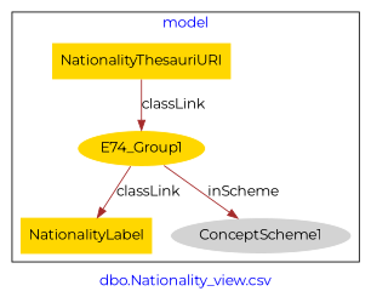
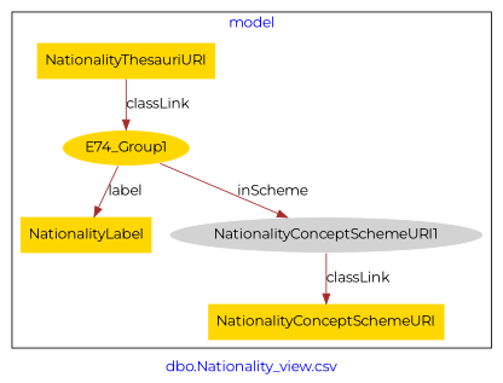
  digraph {
    fontcolor=blue
    fontname=Montserrat
    label="dbo.Nationality_view.csv"
    remincross=true
    node [fillcolor=gold fontname=Montserrat style=filled shape=plaintext]
    edge [color=brown fontcolor=black fontname=Montserrat]
    n1 [color=white label=E74_Group1 shape=""]
    n2 [label=NationalityThesauriURI]
    n3 [label=NationalityLabel]
-   n4 [color=white fillcolor=lightgray label=ConceptScheme1 shape=""]
+   n4 [color=white fillcolor=lightgray label=NationalityConceptSchemeURI1 shape=""]
+   n5 [label=NationalityConceptSchemeURI]
    subgraph cluster_1 {
      label=model
      n1
      n2
      n3
      n4
+     n5
    }
-   n1 -> n3 [label=classLink]
+   n1 -> n3 [label=label]
    n1 -> n4 [label=inScheme]
    n2 -> n1 [label=classLink]
+   n4 -> n5 [label=classLink]
  }
